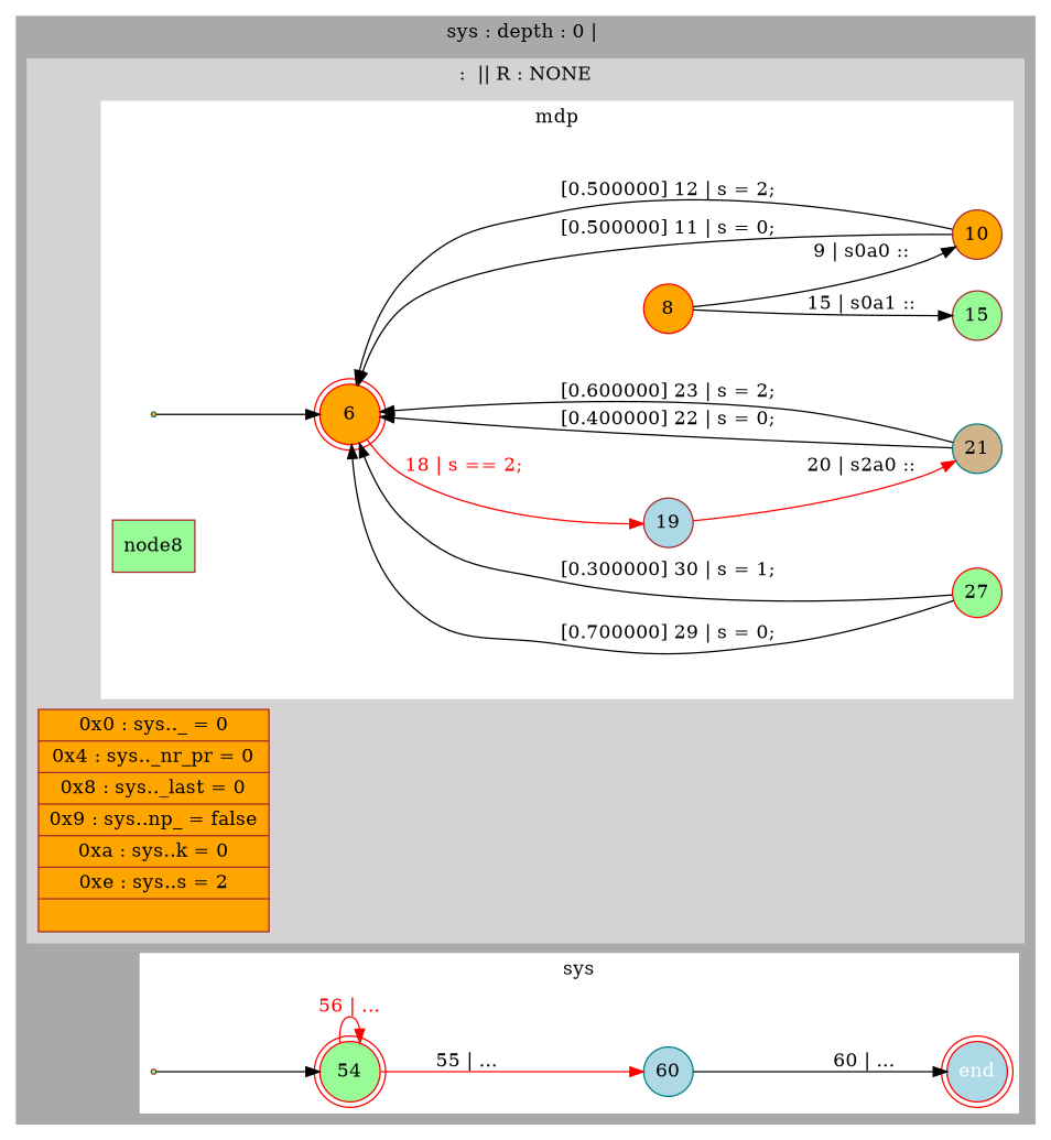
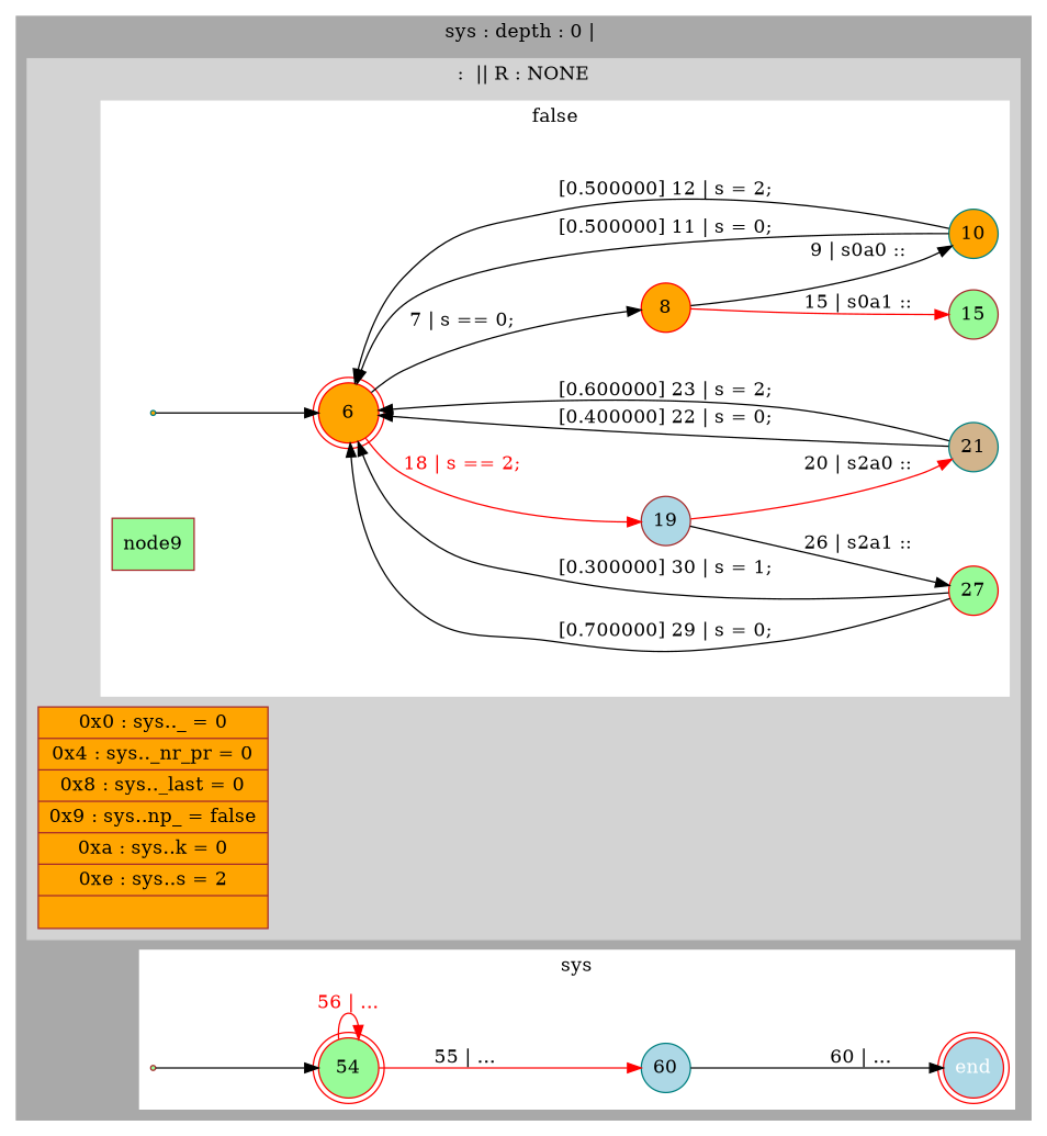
  digraph {
    rankdir=LR
    node [color=red fillcolor=orange fixedsize=true shape=circle style=filled]
    n1 [label=6 shape=doublecircle]
    n2 [color=brown fillcolor=lightblue label=19]
    n3 [label=8]
    s93824994283673 [color=teal shape=point fixedsize=""]
-   node9 [color=brown fillcolor=palegreen shape=record label=node8 fixedsize=""]
+   node9 [color=brown fillcolor=palegreen shape=record fixedsize=""]
    n6 [fillcolor=palegreen label=27]
    n7 [color=teal fillcolor=tan label=21]
    n8 [color=brown fillcolor=palegreen label=15]
-   n9 [color=brown label=10]
+   n9 [color=teal label=10]
    n10 [color=brown label="0x0   :   sys.._                  = 0\n | 0x4   :   sys.._nr_pr             = 0\n | 0x8   :   sys.._last              = 0\n | 0x9   :   sys..np_                = false\n | 0xa   :   sys..k                  = 0\n | 0xe   :   sys..s                  = 2\n | " shape=record fixedsize=""]
    n11 [fillcolor=palegreen label=54 shape=doublecircle]
    n12 [color=teal fillcolor=lightblue label=60]
    s93824994319632 [color=brown fillcolor=palegreen shape=point fixedsize=""]
    n14 [fillcolor=lightblue fontcolor=white label=end shape=doublecircle]
    subgraph cluster_1 {
      color=darkgrey
      label=" sys : depth : 0 |  "
      style=filled
      subgraph cluster_2 {
        color=lightgrey
        label="  :  || R : NONE  "
        style=filled
        n10
        subgraph cluster_3 {
          color=white
-         label=mdp
+         label=false
          style=filled
          n1
          n2
          n3
          s93824994283673
          node9
          n6
          n7
          n8
          n9
        }
      }
      subgraph cluster_4 {
        color=white
        label=" sys "
        style=filled
        n11
        n12
        s93824994319632
        n14
      }
    }
    n1 -> n2 [color=red fontcolor=red label="18 | s == 2; "]
+   n1 -> n3 [label="7 | s == 0; "]
+   n2 -> n6 [label="26 | s2a1 :: "]
    n2 -> n7 [color=red label="20 | s2a0 :: "]
-   n3 -> n8 [label="15 | s0a1 :: "]
+   n3 -> n8 [label="15 | s0a1 :: " color=red]
    n3 -> n9 [label="9 | s0a0 :: "]
    s93824994283673 -> n1
    n6 -> n1 [label=" [0.700000] 29 | s = 0; "]
    n6 -> n1 [label=" [0.300000] 30 | s = 1; "]
    n7 -> n1 [label=" [0.400000] 22 | s = 0; "]
    n7 -> n1 [label=" [0.600000] 23 | s = 2; "]
    n9 -> n1 [label=" [0.500000] 11 | s = 0; "]
    n9 -> n1 [label=" [0.500000] 12 | s = 2; "]
    n11 -> n11 [color=red fontcolor=red label="56 | ..."]
    n11 -> n12 [color=red label="55 | ..."]
    n12 -> n14 [label="60 | ..."]
    s93824994319632 -> n11
  }
